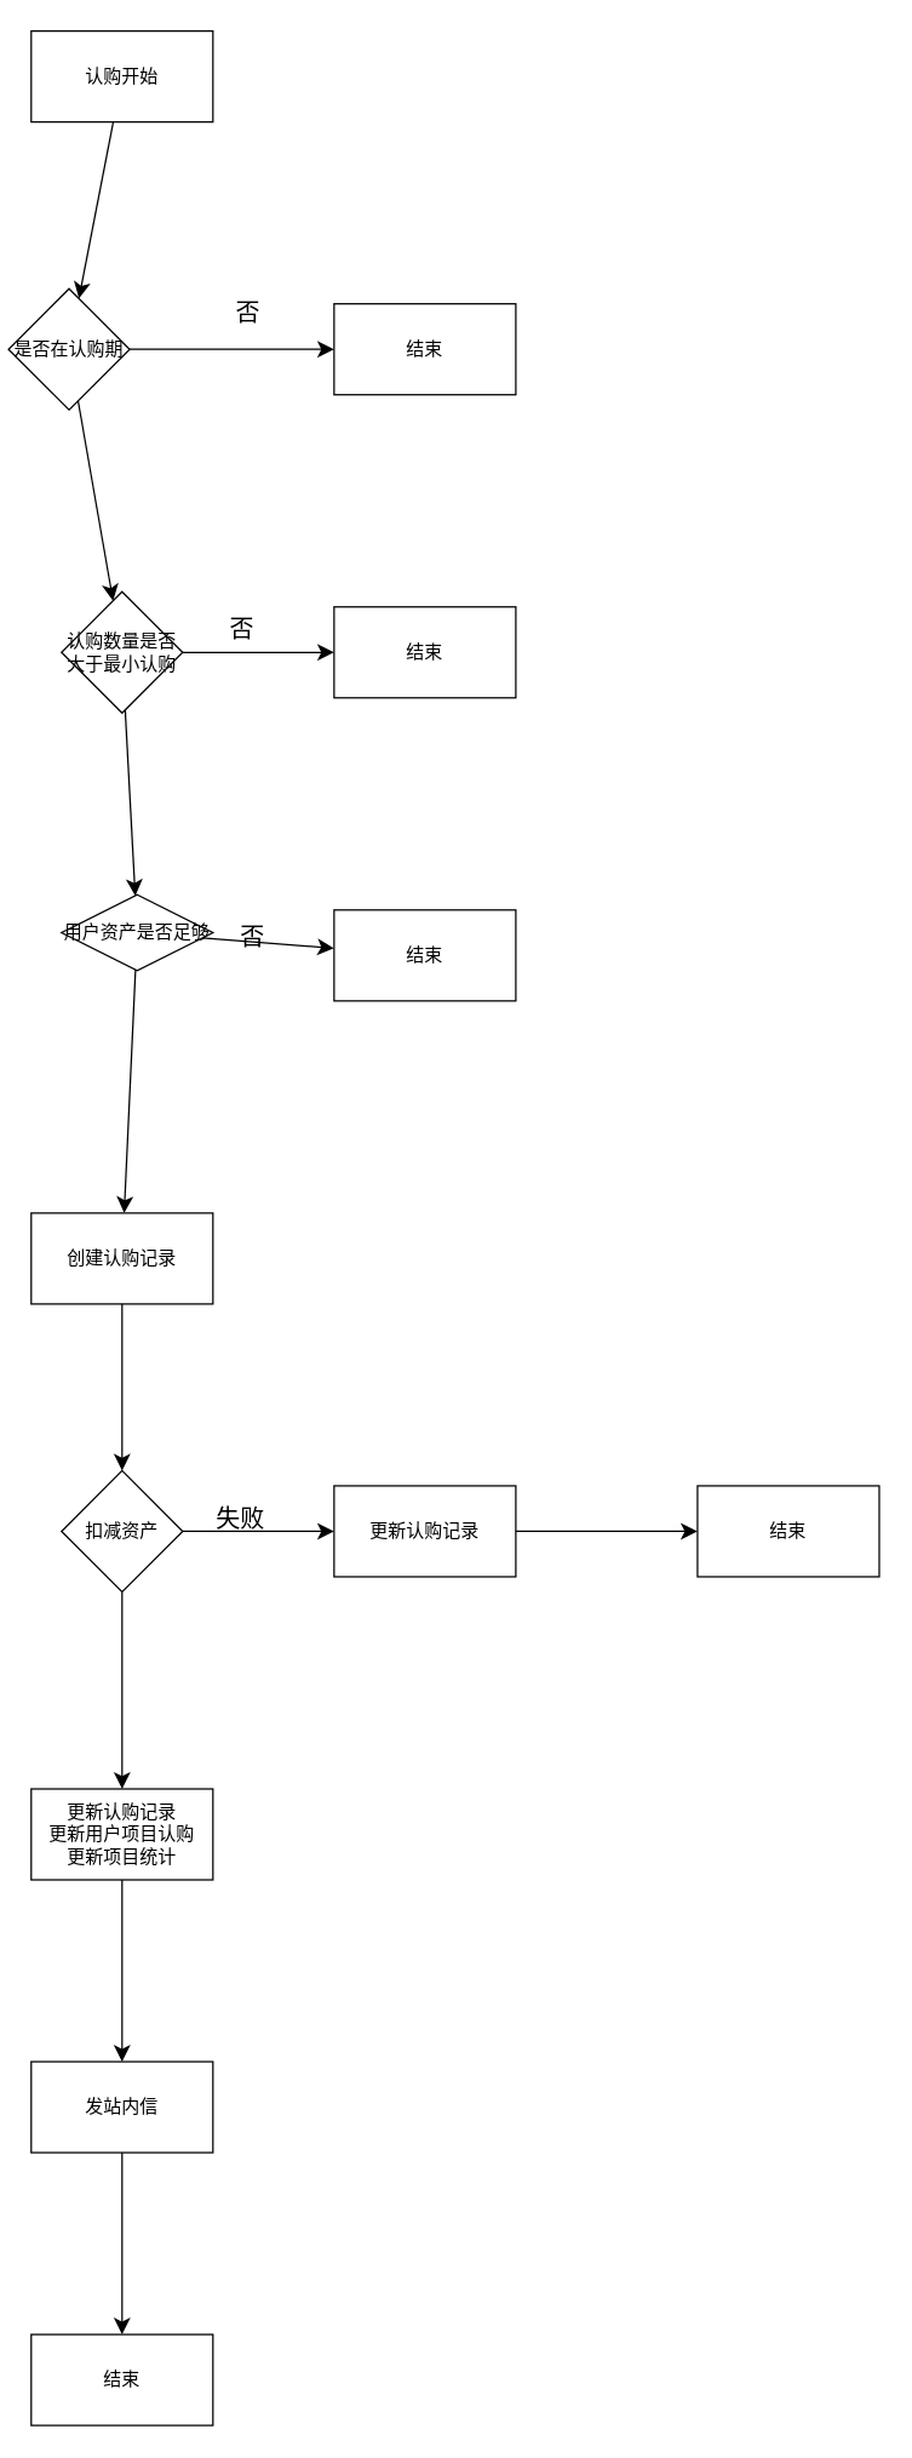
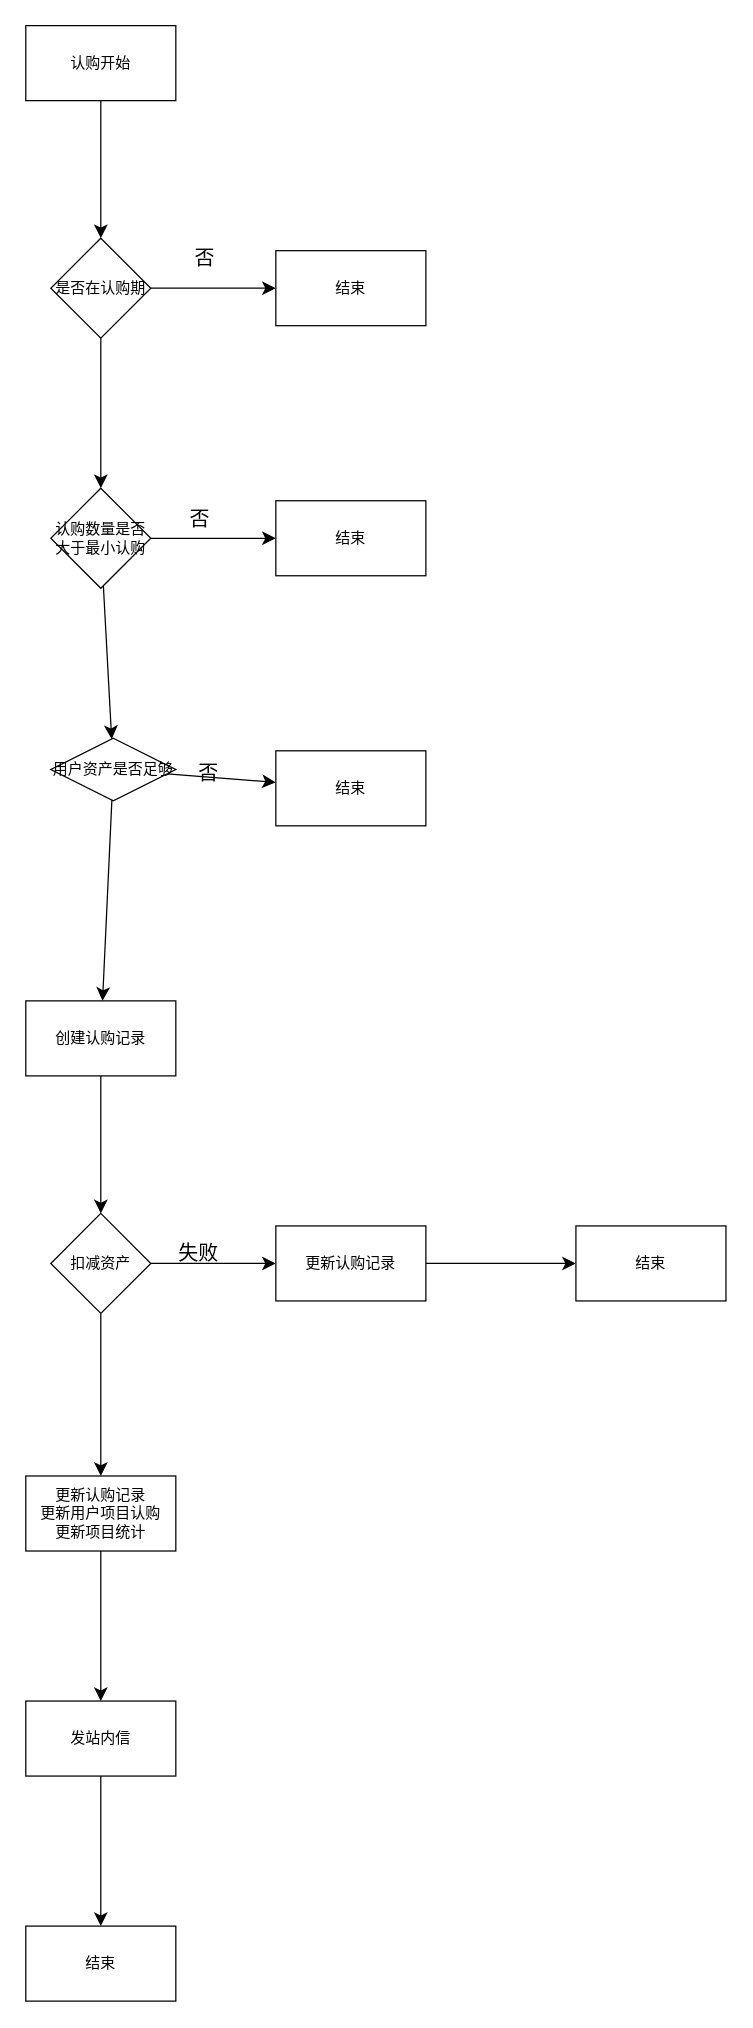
  <mxCell id="0" />
  <mxCell id="1" parent="0" />
  <mxCell id="2" value="" style="edgeStyle=none;curved=1;rounded=0;orthogonalLoop=1;jettySize=auto;html=1;fontSize=12;startSize=8;endSize=8;" edge="1" parent="1" source="3" target="6"><mxGeometry relative="1" as="geometry" /></mxCell>
  <mxCell id="3" value="认购开始" style="rounded=0;whiteSpace=wrap;html=1;" vertex="1" parent="1"><mxGeometry x="20" y="20" width="120" height="60" as="geometry" /></mxCell>
  <mxCell id="4" value="" style="edgeStyle=none;curved=1;rounded=0;orthogonalLoop=1;jettySize=auto;html=1;fontSize=12;startSize=8;endSize=8;" edge="1" parent="1" source="6" target="7"><mxGeometry relative="1" as="geometry" /></mxCell>
  <mxCell id="5" value="" style="edgeStyle=none;curved=1;rounded=0;orthogonalLoop=1;jettySize=auto;html=1;fontSize=12;startSize=8;endSize=8;" edge="1" parent="1" source="6" target="11"><mxGeometry relative="1" as="geometry" /></mxCell>
- <mxCell id="6" value="是否在认购期" style="rhombus;whiteSpace=wrap;html=1;rounded=0;" vertex="1" parent="1"><mxGeometry x="5" y="190" width="80" height="80" as="geometry" /></mxCell>
+ <mxCell id="6" value="是否在认购期" style="rhombus;whiteSpace=wrap;html=1;rounded=0;" vertex="1" parent="1"><mxGeometry x="40" y="190" width="80" height="80" as="geometry" /></mxCell>
  <mxCell id="7" value="结束" style="whiteSpace=wrap;html=1;rounded=0;" vertex="1" parent="1"><mxGeometry x="220" y="200" width="120" height="60" as="geometry" /></mxCell>
  <mxCell id="8" value="否" style="text;html=1;align=center;verticalAlign=middle;resizable=0;points=[];autosize=1;strokeColor=none;fillColor=none;fontSize=16;" vertex="1" parent="1"><mxGeometry x="146" y="190" width="34" height="31" as="geometry" /></mxCell>
  <mxCell id="9" value="" style="edgeStyle=none;curved=1;rounded=0;orthogonalLoop=1;jettySize=auto;html=1;fontSize=12;startSize=8;endSize=8;" edge="1" parent="1" source="11" target="12"><mxGeometry relative="1" as="geometry" /></mxCell>
  <mxCell id="10" value="" style="edgeStyle=none;curved=1;rounded=0;orthogonalLoop=1;jettySize=auto;html=1;fontSize=12;startSize=8;endSize=8;" edge="1" parent="1" source="11" target="16"><mxGeometry relative="1" as="geometry" /></mxCell>
  <mxCell id="11" value="认购数量是否大于最小认购" style="rhombus;whiteSpace=wrap;html=1;rounded=0;" vertex="1" parent="1"><mxGeometry x="40" y="390" width="80" height="80" as="geometry" /></mxCell>
  <mxCell id="12" value="结束" style="whiteSpace=wrap;html=1;rounded=0;" vertex="1" parent="1"><mxGeometry x="220" y="400" width="120" height="60" as="geometry" /></mxCell>
  <mxCell id="13" value="否" style="text;html=1;align=center;verticalAlign=middle;resizable=0;points=[];autosize=1;strokeColor=none;fillColor=none;fontSize=16;" vertex="1" parent="1"><mxGeometry x="141.5" y="399.5" width="34" height="31" as="geometry" /></mxCell>
  <mxCell id="14" value="" style="edgeStyle=none;curved=1;rounded=0;orthogonalLoop=1;jettySize=auto;html=1;fontSize=12;startSize=8;endSize=8;" edge="1" parent="1" source="16" target="17"><mxGeometry relative="1" as="geometry" /></mxCell>
  <mxCell id="15" value="" style="edgeStyle=none;curved=1;rounded=0;orthogonalLoop=1;jettySize=auto;html=1;fontSize=12;startSize=8;endSize=8;" edge="1" parent="1" source="16" target="20"><mxGeometry relative="1" as="geometry" /></mxCell>
  <mxCell id="16" value="用户资产是否足够" style="rhombus;whiteSpace=wrap;html=1;rounded=0;" vertex="1" parent="1"><mxGeometry x="40" y="590" width="100" height="50" as="geometry" /></mxCell>
  <mxCell id="17" value="结束" style="whiteSpace=wrap;html=1;rounded=0;" vertex="1" parent="1"><mxGeometry x="220" y="600" width="120" height="60" as="geometry" /></mxCell>
  <mxCell id="18" value="否" style="text;html=1;align=center;verticalAlign=middle;resizable=0;points=[];autosize=1;strokeColor=none;fillColor=none;fontSize=16;" vertex="1" parent="1"><mxGeometry x="148.5" y="602.5" width="34" height="31" as="geometry" /></mxCell>
  <mxCell id="19" value="" style="edgeStyle=none;curved=1;rounded=0;orthogonalLoop=1;jettySize=auto;html=1;fontSize=12;startSize=8;endSize=8;" edge="1" parent="1" source="20" target="23"><mxGeometry relative="1" as="geometry" /></mxCell>
  <mxCell id="20" value="创建认购记录" style="whiteSpace=wrap;html=1;rounded=0;" vertex="1" parent="1"><mxGeometry x="20" y="800" width="120" height="60" as="geometry" /></mxCell>
  <mxCell id="21" value="" style="edgeStyle=none;curved=1;rounded=0;orthogonalLoop=1;jettySize=auto;html=1;fontSize=12;startSize=8;endSize=8;" edge="1" parent="1" source="23" target="25"><mxGeometry relative="1" as="geometry" /></mxCell>
  <mxCell id="22" value="" style="edgeStyle=none;curved=1;rounded=0;orthogonalLoop=1;jettySize=auto;html=1;fontSize=12;startSize=8;endSize=8;" edge="1" parent="1" source="23" target="29"><mxGeometry relative="1" as="geometry" /></mxCell>
  <mxCell id="23" value="扣减资产" style="rhombus;whiteSpace=wrap;html=1;rounded=0;" vertex="1" parent="1"><mxGeometry x="40" y="970" width="80" height="80" as="geometry" /></mxCell>
  <mxCell id="24" value="" style="edgeStyle=none;curved=1;rounded=0;orthogonalLoop=1;jettySize=auto;html=1;fontSize=12;startSize=8;endSize=8;" edge="1" parent="1" source="25" target="27"><mxGeometry relative="1" as="geometry" /></mxCell>
  <mxCell id="25" value="更新认购记录" style="whiteSpace=wrap;html=1;rounded=0;" vertex="1" parent="1"><mxGeometry x="220" y="980" width="120" height="60" as="geometry" /></mxCell>
  <mxCell id="26" value="失败" style="text;html=1;align=center;verticalAlign=middle;resizable=0;points=[];autosize=1;strokeColor=none;fillColor=none;fontSize=16;" vertex="1" parent="1"><mxGeometry x="132.5" y="986.5" width="50" height="31" as="geometry" /></mxCell>
  <mxCell id="27" value="结束" style="whiteSpace=wrap;html=1;rounded=0;" vertex="1" parent="1"><mxGeometry x="460" y="980" width="120" height="60" as="geometry" /></mxCell>
  <mxCell id="28" value="" style="edgeStyle=none;curved=1;rounded=0;orthogonalLoop=1;jettySize=auto;html=1;fontSize=12;startSize=8;endSize=8;" edge="1" parent="1" source="29" target="31"><mxGeometry relative="1" as="geometry" /></mxCell>
  <mxCell id="29" value="更新认购记录&lt;br&gt;更新用户项目认购&lt;br&gt;更新项目统计" style="whiteSpace=wrap;html=1;rounded=0;" vertex="1" parent="1"><mxGeometry x="20" y="1180" width="120" height="60" as="geometry" /></mxCell>
  <mxCell id="30" value="" style="edgeStyle=none;curved=1;rounded=0;orthogonalLoop=1;jettySize=auto;html=1;fontSize=12;startSize=8;endSize=8;" edge="1" parent="1" source="31" target="32"><mxGeometry relative="1" as="geometry" /></mxCell>
  <mxCell id="31" value="发站内信" style="whiteSpace=wrap;html=1;rounded=0;" vertex="1" parent="1"><mxGeometry x="20" y="1360" width="120" height="60" as="geometry" /></mxCell>
  <mxCell id="32" value="结束" style="whiteSpace=wrap;html=1;rounded=0;" vertex="1" parent="1"><mxGeometry x="20" y="1540" width="120" height="60" as="geometry" /></mxCell>
